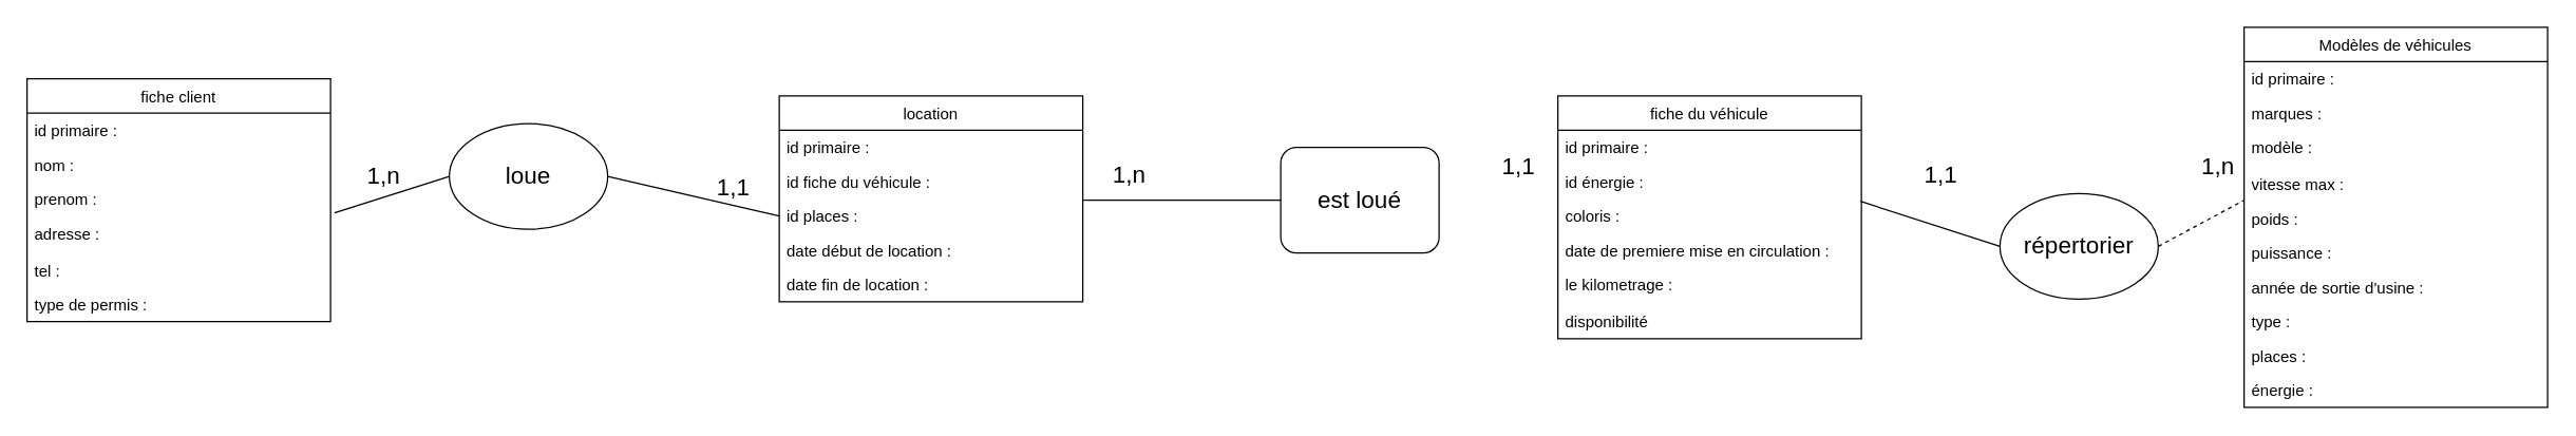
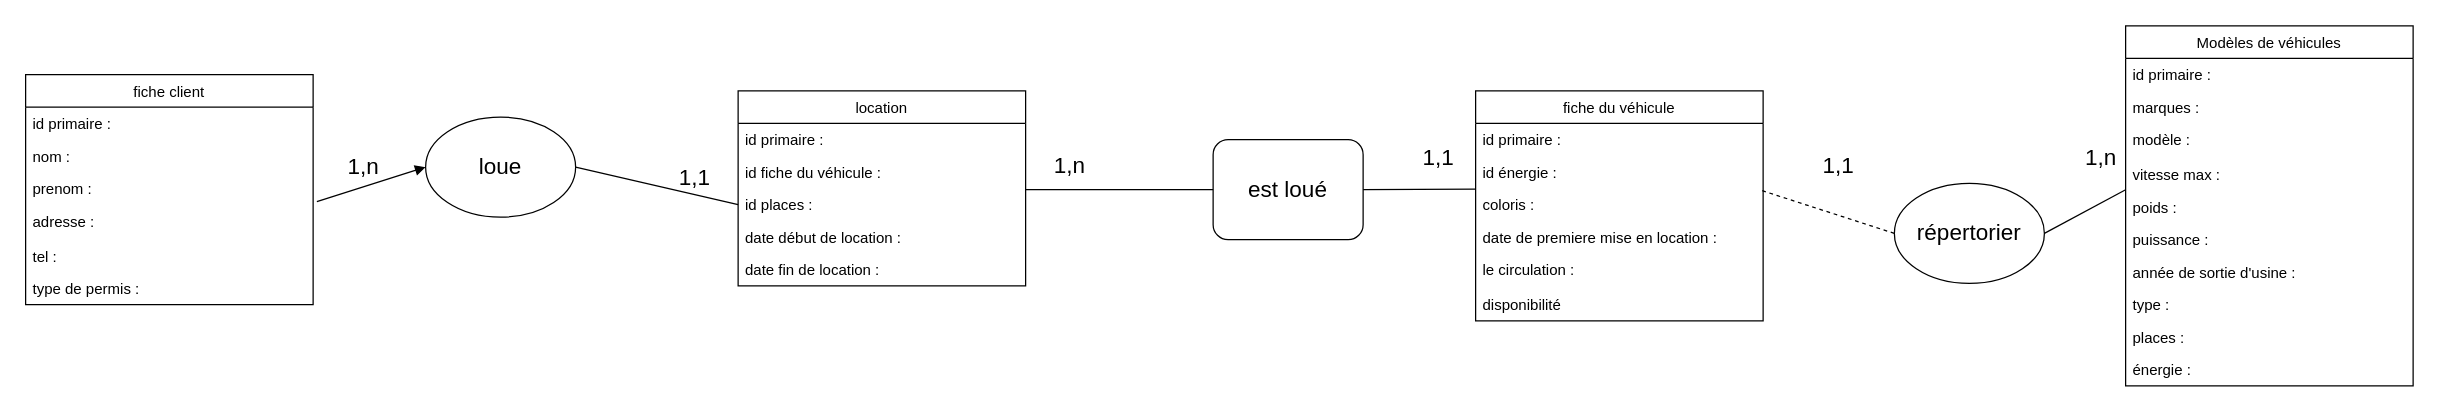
  <mxCell id="0" />
  <mxCell id="1" parent="0" />
  <mxCell id="2" value="fiche du véhicule" style="swimlane;fontStyle=0;childLayout=stackLayout;horizontal=1;startSize=26;fillColor=none;horizontalStack=0;resizeParent=1;resizeParentMax=0;resizeLast=0;collapsible=1;marginBottom=0;" parent="1" vertex="1"><mxGeometry x="1180" y="72" width="230" height="184" as="geometry" /></mxCell>
  <mxCell id="3" value="id primaire :" style="text;strokeColor=none;fillColor=none;align=left;verticalAlign=top;spacingLeft=4;spacingRight=4;overflow=hidden;rotatable=0;points=[[0,0.5],[1,0.5]];portConstraint=eastwest;" vertex="1" parent="2"><mxGeometry y="26" width="230" height="26" as="geometry" /></mxCell>
  <mxCell id="4" value="id énergie :" style="text;strokeColor=none;fillColor=none;align=left;verticalAlign=top;spacingLeft=4;spacingRight=4;overflow=hidden;rotatable=0;points=[[0,0.5],[1,0.5]];portConstraint=eastwest;" vertex="1" parent="2"><mxGeometry y="52" width="230" height="26" as="geometry" /></mxCell>
  <mxCell id="5" value="coloris :" style="text;strokeColor=none;fillColor=none;align=left;verticalAlign=top;spacingLeft=4;spacingRight=4;overflow=hidden;rotatable=0;points=[[0,0.5],[1,0.5]];portConstraint=eastwest;" parent="2" vertex="1"><mxGeometry y="78" width="230" height="26" as="geometry" /></mxCell>
- <mxCell id="6" value="date de premiere mise en circulation :" style="text;strokeColor=none;fillColor=none;align=left;verticalAlign=top;spacingLeft=4;spacingRight=4;overflow=hidden;rotatable=0;points=[[0,0.5],[1,0.5]];portConstraint=eastwest;" parent="2" vertex="1"><mxGeometry y="104" width="230" height="26" as="geometry" /></mxCell>
- <mxCell id="7" value="le kilometrage :" style="text;strokeColor=none;fillColor=none;align=left;verticalAlign=top;spacingLeft=4;spacingRight=4;overflow=hidden;rotatable=0;points=[[0,0.5],[1,0.5]];portConstraint=eastwest;" parent="2" vertex="1"><mxGeometry y="130" width="230" height="28" as="geometry" /></mxCell>
+ <mxCell id="6" value="date de premiere mise en location :" style="text;strokeColor=none;fillColor=none;align=left;verticalAlign=top;spacingLeft=4;spacingRight=4;overflow=hidden;rotatable=0;points=[[0,0.5],[1,0.5]];portConstraint=eastwest;" parent="2" vertex="1"><mxGeometry y="104" width="230" height="26" as="geometry" /></mxCell>
+ <mxCell id="7" value="le circulation :" style="text;strokeColor=none;fillColor=none;align=left;verticalAlign=top;spacingLeft=4;spacingRight=4;overflow=hidden;rotatable=0;points=[[0,0.5],[1,0.5]];portConstraint=eastwest;" parent="2" vertex="1"><mxGeometry y="130" width="230" height="28" as="geometry" /></mxCell>
  <mxCell id="8" value="disponibilité" style="text;strokeColor=none;fillColor=none;align=left;verticalAlign=top;spacingLeft=4;spacingRight=4;overflow=hidden;rotatable=0;points=[[0,0.5],[1,0.5]];portConstraint=eastwest;" vertex="1" parent="2"><mxGeometry y="158" width="230" height="26" as="geometry" /></mxCell>
  <mxCell id="9" value="Modèles de véhicules" style="swimlane;fontStyle=0;childLayout=stackLayout;horizontal=1;startSize=26;fillColor=none;horizontalStack=0;resizeParent=1;resizeParentMax=0;resizeLast=0;collapsible=1;marginBottom=0;" parent="1" vertex="1"><mxGeometry x="1700" y="20" width="230" height="288" as="geometry" /></mxCell>
  <mxCell id="10" value="id primaire :" style="text;strokeColor=none;fillColor=none;align=left;verticalAlign=top;spacingLeft=4;spacingRight=4;overflow=hidden;rotatable=0;points=[[0,0.5],[1,0.5]];portConstraint=eastwest;" parent="9" vertex="1"><mxGeometry y="26" width="230" height="26" as="geometry" /></mxCell>
  <mxCell id="11" value="marques : " style="text;strokeColor=none;fillColor=none;align=left;verticalAlign=top;spacingLeft=4;spacingRight=4;overflow=hidden;rotatable=0;points=[[0,0.5],[1,0.5]];portConstraint=eastwest;" vertex="1" parent="9"><mxGeometry y="52" width="230" height="26" as="geometry" /></mxCell>
  <mxCell id="12" value="modèle :&#10;" style="text;strokeColor=none;fillColor=none;align=left;verticalAlign=top;spacingLeft=4;spacingRight=4;overflow=hidden;rotatable=0;points=[[0,0.5],[1,0.5]];portConstraint=eastwest;" parent="9" vertex="1"><mxGeometry y="78" width="230" height="28" as="geometry" /></mxCell>
  <mxCell id="13" value="vitesse max : " style="text;strokeColor=none;fillColor=none;align=left;verticalAlign=top;spacingLeft=4;spacingRight=4;overflow=hidden;rotatable=0;points=[[0,0.5],[1,0.5]];portConstraint=eastwest;" parent="9" vertex="1"><mxGeometry y="106" width="230" height="26" as="geometry" /></mxCell>
  <mxCell id="14" value="poids :&#10;" style="text;strokeColor=none;fillColor=none;align=left;verticalAlign=top;spacingLeft=4;spacingRight=4;overflow=hidden;rotatable=0;points=[[0,0.5],[1,0.5]];portConstraint=eastwest;" parent="9" vertex="1"><mxGeometry y="132" width="230" height="26" as="geometry" /></mxCell>
  <mxCell id="15" value="puissance :" style="text;strokeColor=none;fillColor=none;align=left;verticalAlign=top;spacingLeft=4;spacingRight=4;overflow=hidden;rotatable=0;points=[[0,0.5],[1,0.5]];portConstraint=eastwest;" parent="9" vertex="1"><mxGeometry y="158" width="230" height="26" as="geometry" /></mxCell>
  <mxCell id="16" value="année de sortie d'usine : " style="text;strokeColor=none;fillColor=none;align=left;verticalAlign=top;spacingLeft=4;spacingRight=4;overflow=hidden;rotatable=0;points=[[0,0.5],[1,0.5]];portConstraint=eastwest;" parent="9" vertex="1"><mxGeometry y="184" width="230" height="26" as="geometry" /></mxCell>
  <mxCell id="17" value="type : " style="text;strokeColor=none;fillColor=none;align=left;verticalAlign=top;spacingLeft=4;spacingRight=4;overflow=hidden;rotatable=0;points=[[0,0.5],[1,0.5]];portConstraint=eastwest;" parent="9" vertex="1"><mxGeometry y="210" width="230" height="26" as="geometry" /></mxCell>
  <mxCell id="18" value="places : " style="text;strokeColor=none;fillColor=none;align=left;verticalAlign=top;spacingLeft=4;spacingRight=4;overflow=hidden;rotatable=0;points=[[0,0.5],[1,0.5]];portConstraint=eastwest;" parent="9" vertex="1"><mxGeometry y="236" width="230" height="26" as="geometry" /></mxCell>
  <mxCell id="19" value="énergie : " style="text;strokeColor=none;fillColor=none;align=left;verticalAlign=top;spacingLeft=4;spacingRight=4;overflow=hidden;rotatable=0;points=[[0,0.5],[1,0.5]];portConstraint=eastwest;" parent="9" vertex="1"><mxGeometry y="262" width="230" height="26" as="geometry" /></mxCell>
  <mxCell id="20" value="fiche client" style="swimlane;fontStyle=0;childLayout=stackLayout;horizontal=1;startSize=26;fillColor=none;horizontalStack=0;resizeParent=1;resizeParentMax=0;resizeLast=0;collapsible=1;marginBottom=0;" parent="1" vertex="1"><mxGeometry x="20" y="59" width="230" height="184" as="geometry" /></mxCell>
  <mxCell id="21" value="id primaire :" style="text;strokeColor=none;fillColor=none;align=left;verticalAlign=top;spacingLeft=4;spacingRight=4;overflow=hidden;rotatable=0;points=[[0,0.5],[1,0.5]];portConstraint=eastwest;" vertex="1" parent="20"><mxGeometry y="26" width="230" height="26" as="geometry" /></mxCell>
  <mxCell id="22" value="nom :&#10;" style="text;strokeColor=none;fillColor=none;align=left;verticalAlign=top;spacingLeft=4;spacingRight=4;overflow=hidden;rotatable=0;points=[[0,0.5],[1,0.5]];portConstraint=eastwest;" parent="20" vertex="1"><mxGeometry y="52" width="230" height="26" as="geometry" /></mxCell>
  <mxCell id="23" value="prenom :" style="text;strokeColor=none;fillColor=none;align=left;verticalAlign=top;spacingLeft=4;spacingRight=4;overflow=hidden;rotatable=0;points=[[0,0.5],[1,0.5]];portConstraint=eastwest;" parent="20" vertex="1"><mxGeometry y="78" width="230" height="26" as="geometry" /></mxCell>
  <mxCell id="24" value="adresse :" style="text;strokeColor=none;fillColor=none;align=left;verticalAlign=top;spacingLeft=4;spacingRight=4;overflow=hidden;rotatable=0;points=[[0,0.5],[1,0.5]];portConstraint=eastwest;" parent="20" vertex="1"><mxGeometry y="104" width="230" height="28" as="geometry" /></mxCell>
  <mxCell id="25" value="tel :" style="text;strokeColor=none;fillColor=none;align=left;verticalAlign=top;spacingLeft=4;spacingRight=4;overflow=hidden;rotatable=0;points=[[0,0.5],[1,0.5]];portConstraint=eastwest;" parent="20" vertex="1"><mxGeometry y="132" width="230" height="26" as="geometry" /></mxCell>
  <mxCell id="26" value="type de permis :" style="text;strokeColor=none;fillColor=none;align=left;verticalAlign=top;spacingLeft=4;spacingRight=4;overflow=hidden;rotatable=0;points=[[0,0.5],[1,0.5]];portConstraint=eastwest;" parent="20" vertex="1"><mxGeometry y="158" width="230" height="26" as="geometry" /></mxCell>
  <mxCell id="27" value="location" style="swimlane;fontStyle=0;childLayout=stackLayout;horizontal=1;startSize=26;fillColor=none;horizontalStack=0;resizeParent=1;resizeParentMax=0;resizeLast=0;collapsible=1;marginBottom=0;" vertex="1" parent="1"><mxGeometry x="590" y="72" width="230" height="156" as="geometry" /></mxCell>
  <mxCell id="28" value="id primaire :" style="text;strokeColor=none;fillColor=none;align=left;verticalAlign=top;spacingLeft=4;spacingRight=4;overflow=hidden;rotatable=0;points=[[0,0.5],[1,0.5]];portConstraint=eastwest;" vertex="1" parent="27"><mxGeometry y="26" width="230" height="26" as="geometry" /></mxCell>
  <mxCell id="29" value="id fiche du véhicule :" style="text;strokeColor=none;fillColor=none;align=left;verticalAlign=top;spacingLeft=4;spacingRight=4;overflow=hidden;rotatable=0;points=[[0,0.5],[1,0.5]];portConstraint=eastwest;" vertex="1" parent="27"><mxGeometry y="52" width="230" height="26" as="geometry" /></mxCell>
  <mxCell id="30" value="id places :" style="text;strokeColor=none;fillColor=none;align=left;verticalAlign=top;spacingLeft=4;spacingRight=4;overflow=hidden;rotatable=0;points=[[0,0.5],[1,0.5]];portConstraint=eastwest;" vertex="1" parent="27"><mxGeometry y="78" width="230" height="26" as="geometry" /></mxCell>
  <mxCell id="31" value="date début de location :" style="text;strokeColor=none;fillColor=none;align=left;verticalAlign=top;spacingLeft=4;spacingRight=4;overflow=hidden;rotatable=0;points=[[0,0.5],[1,0.5]];portConstraint=eastwest;" vertex="1" parent="27"><mxGeometry y="104" width="230" height="26" as="geometry" /></mxCell>
  <mxCell id="32" value="date fin de location :" style="text;strokeColor=none;fillColor=none;align=left;verticalAlign=top;spacingLeft=4;spacingRight=4;overflow=hidden;rotatable=0;points=[[0,0.5],[1,0.5]];portConstraint=eastwest;" vertex="1" parent="27"><mxGeometry y="130" width="230" height="26" as="geometry" /></mxCell>
  <mxCell id="33" value="1,n" style="text;html=1;align=center;verticalAlign=middle;resizable=0;points=[];autosize=1;fontSize=18;" vertex="1" parent="1"><mxGeometry x="270" y="118" width="40" height="30" as="geometry" /></mxCell>
  <mxCell id="34" value="loue" style="ellipse;whiteSpace=wrap;html=1;fontSize=18;" vertex="1" parent="1"><mxGeometry x="340" y="93" width="120" height="80" as="geometry" /></mxCell>
  <mxCell id="35" value="1,1" style="text;html=1;align=center;verticalAlign=middle;resizable=0;points=[];autosize=1;fontSize=18;" vertex="1" parent="1"><mxGeometry x="535" y="127" width="40" height="30" as="geometry" /></mxCell>
  <mxCell id="36" value="est loué" style="whiteSpace=wrap;html=1;fontSize=18;rounded=1;" vertex="1" parent="1"><mxGeometry x="970" y="111" width="120" height="80" as="geometry" /></mxCell>
  <mxCell id="37" value="répertorier" style="ellipse;whiteSpace=wrap;html=1;fontSize=18;" vertex="1" parent="1"><mxGeometry x="1515" y="146" width="120" height="80" as="geometry" /></mxCell>
- <mxCell id="38" value="" style="endArrow=none;html=1;entryX=0;entryY=0.5;entryDx=0;entryDy=0;exitX=0.997;exitY=0.072;exitDx=0;exitDy=0;exitPerimeter=0;" edge="1" parent="1" source="5" target="37"><mxGeometry width="50" height="50" relative="1" as="geometry"><mxPoint x="1430" y="262" as="sourcePoint" /><mxPoint x="1480" y="212" as="targetPoint" /></mxGeometry></mxCell>
- <mxCell id="39" value="" style="endArrow=none;html=1;entryX=0;entryY=0.964;entryDx=0;entryDy=0;exitX=1;exitY=0.5;exitDx=0;exitDy=0;entryPerimeter=0;dashed=1;" edge="1" parent="1" source="37" target="13"><mxGeometry width="50" height="50" relative="1" as="geometry"><mxPoint x="1510" y="121" as="sourcePoint" /><mxPoint x="1750" y="161" as="targetPoint" /></mxGeometry></mxCell>
+ <mxCell id="38" value="" style="endArrow=none;html=1;entryX=0;entryY=0.5;entryDx=0;entryDy=0;exitX=0.997;exitY=0.072;exitDx=0;exitDy=0;exitPerimeter=0;dashed=1;" edge="1" parent="1" source="5" target="37"><mxGeometry width="50" height="50" relative="1" as="geometry"><mxPoint x="1430" y="262" as="sourcePoint" /><mxPoint x="1480" y="212" as="targetPoint" /></mxGeometry></mxCell>
+ <mxCell id="39" value="" style="endArrow=none;html=1;entryX=0;entryY=0.964;entryDx=0;entryDy=0;exitX=1;exitY=0.5;exitDx=0;exitDy=0;entryPerimeter=0;" edge="1" parent="1" source="37" target="13"><mxGeometry width="50" height="50" relative="1" as="geometry"><mxPoint x="1510" y="121" as="sourcePoint" /><mxPoint x="1750" y="161" as="targetPoint" /></mxGeometry></mxCell>
  <mxCell id="40" value="" style="endArrow=none;html=1;entryX=0;entryY=0.5;entryDx=0;entryDy=0;" edge="1" parent="1" target="36"><mxGeometry width="50" height="50" relative="1" as="geometry"><mxPoint x="820" y="151" as="sourcePoint" /><mxPoint x="1760" y="171" as="targetPoint" /></mxGeometry></mxCell>
+ <mxCell id="41" value="" style="endArrow=none;html=1;entryX=1;entryY=0.5;entryDx=0;entryDy=0;exitX=0;exitY=0.02;exitDx=0;exitDy=0;exitPerimeter=0;" edge="1" parent="1" source="5" target="36"><mxGeometry width="50" height="50" relative="1" as="geometry"><mxPoint x="1200" y="151" as="sourcePoint" /><mxPoint x="1770" y="181" as="targetPoint" /></mxGeometry></mxCell>
  <mxCell id="42" value="" style="endArrow=none;html=1;exitX=1;exitY=0.5;exitDx=0;exitDy=0;" edge="1" parent="1" source="34"><mxGeometry width="50" height="50" relative="1" as="geometry"><mxPoint x="1540" y="151" as="sourcePoint" /><mxPoint x="590" y="163" as="targetPoint" /></mxGeometry></mxCell>
- <mxCell id="43" value="" style="endArrow=none;html=1;entryX=0;entryY=0.5;entryDx=0;entryDy=0;exitX=1.013;exitY=0.91;exitDx=0;exitDy=0;exitPerimeter=0;" edge="1" parent="1" source="23" target="34"><mxGeometry width="50" height="50" relative="1" as="geometry"><mxPoint x="1550" y="161" as="sourcePoint" /><mxPoint x="1790" y="201" as="targetPoint" /></mxGeometry></mxCell>
+ <mxCell id="43" value="" style="endArrow=block;html=1;entryX=0;entryY=0.5;entryDx=0;entryDy=0;exitX=1.013;exitY=0.91;exitDx=0;exitDy=0;exitPerimeter=0;" edge="1" parent="1" source="23" target="34"><mxGeometry width="50" height="50" relative="1" as="geometry"><mxPoint x="1550" y="161" as="sourcePoint" /><mxPoint x="1790" y="201" as="targetPoint" /></mxGeometry></mxCell>
  <mxCell id="44" value="1,n" style="text;html=1;align=center;verticalAlign=middle;resizable=0;points=[];autosize=1;fontSize=18;" vertex="1" parent="1"><mxGeometry x="835" y="117" width="40" height="30" as="geometry" /></mxCell>
  <mxCell id="45" value="1,1" style="text;html=1;align=center;verticalAlign=middle;resizable=0;points=[];autosize=1;fontSize=18;" vertex="1" parent="1"><mxGeometry x="1130" y="111" width="40" height="30" as="geometry" /></mxCell>
  <mxCell id="46" value="1,1" style="text;html=1;align=center;verticalAlign=middle;resizable=0;points=[];autosize=1;fontSize=18;" vertex="1" parent="1"><mxGeometry x="1450" y="117" width="40" height="30" as="geometry" /></mxCell>
  <mxCell id="47" value="1,n" style="text;html=1;align=center;verticalAlign=middle;resizable=0;points=[];autosize=1;fontSize=18;" vertex="1" parent="1"><mxGeometry x="1660" y="111" width="40" height="30" as="geometry" /></mxCell>
